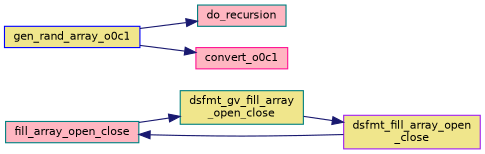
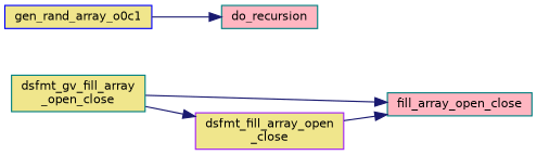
  digraph {
    rankdir=LR
    node [color=teal fillcolor=lightpink fontname=Helvetica fontsize=10 shape=record style=filled]
    edge [color=midnightblue fontname=Helvetica fontsize=10 labelfontname=Helvetica labelfontsize=10 style=solid]
    n1 [fontcolor=black height=0.2 label=fill_array_open_close width=0.4]
    n2 [fillcolor=khaki height=0.2 label="dsfmt_gv_fill_array\l_open_close" width=0.4]
    n3 [color=purple fillcolor=khaki height=0.2 label="dsfmt_fill_array_open\l_close" width=0.4]
    n4 [color=blue fillcolor=khaki height=0.2 label=gen_rand_array_o0c1 width=0.4]
    n5 [height=0.2 label=do_recursion width=0.4]
-   n6 [color=deeppink height=0.2 label=convert_o0c1 width=0.4]
-   n1 -> n2
+   n2 -> n1
    n2 -> n3
    n3 -> n1
    n4 -> n5
-   n4 -> n6
  }
